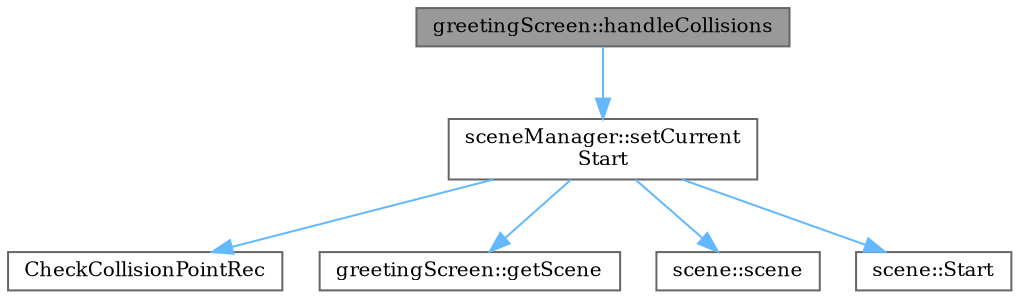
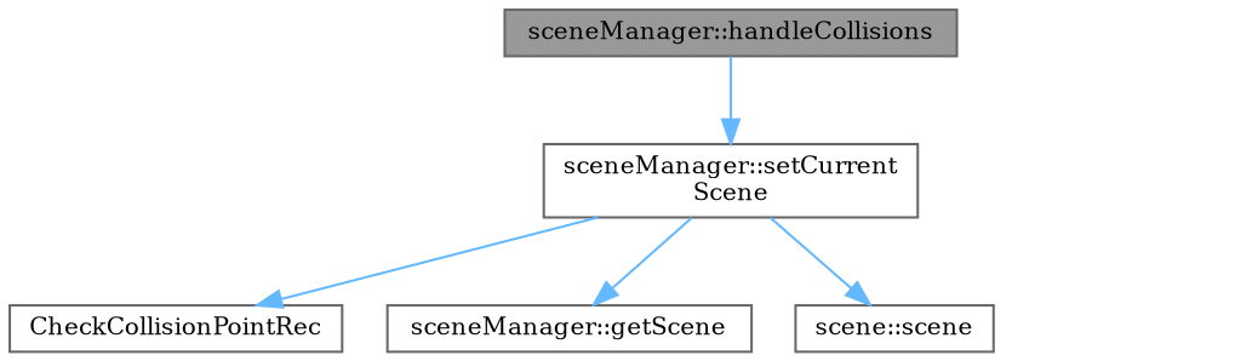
  digraph {
    fontname="DejaVu Serif"
    rankdir=TB
    node [color=grey40 fillcolor=white fontname="DejaVu Serif" fontsize=10 shape=box style=filled]
    edge [color=steelblue1 fontname="DejaVu Serif" fontsize=10 labelfontname=Helvetica labelfontsize=10 style=solid]
-   n1 [color=gray40 fillcolor=grey60 fontcolor=black height=0.2 label="greetingScreen::handleCollisions" width=0.4]
-   n2 [height=0.2 label="sceneManager::setCurrent\lStart" width=0.4]
+   n1 [color=gray40 fillcolor=grey60 fontcolor=black height=0.2 label="sceneManager::handleCollisions" width=0.4]
+   n2 [height=0.2 label="sceneManager::setCurrent\lScene" width=0.4]
    n3 [height=0.2 label=CheckCollisionPointRec width=0.4]
-   n4 [height=0.2 label="greetingScreen::getScene" width=0.4]
+   n4 [height=0.2 label="sceneManager::getScene" width=0.4]
    n5 [height=0.2 label="scene::scene" width=0.4]
-   n6 [height=0.2 label="scene::Start" width=0.4]
    n1 -> n2
    n2 -> n3
    n2 -> n4
    n2 -> n5
-   n2 -> n6
  }
